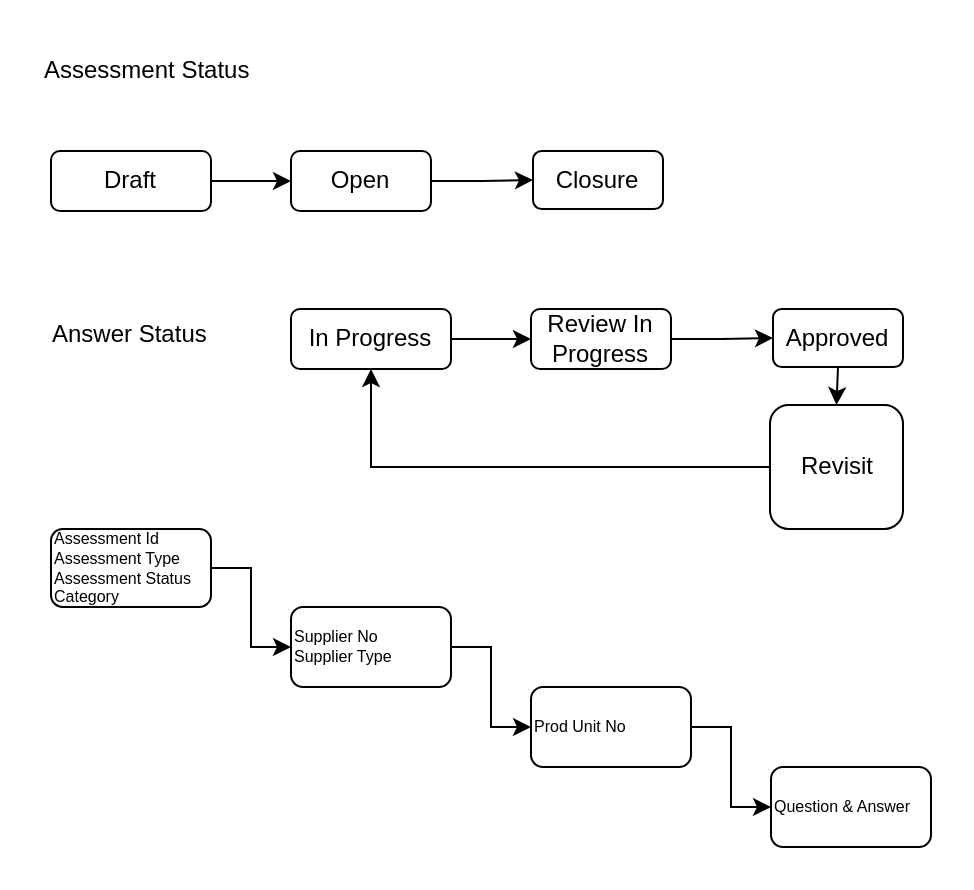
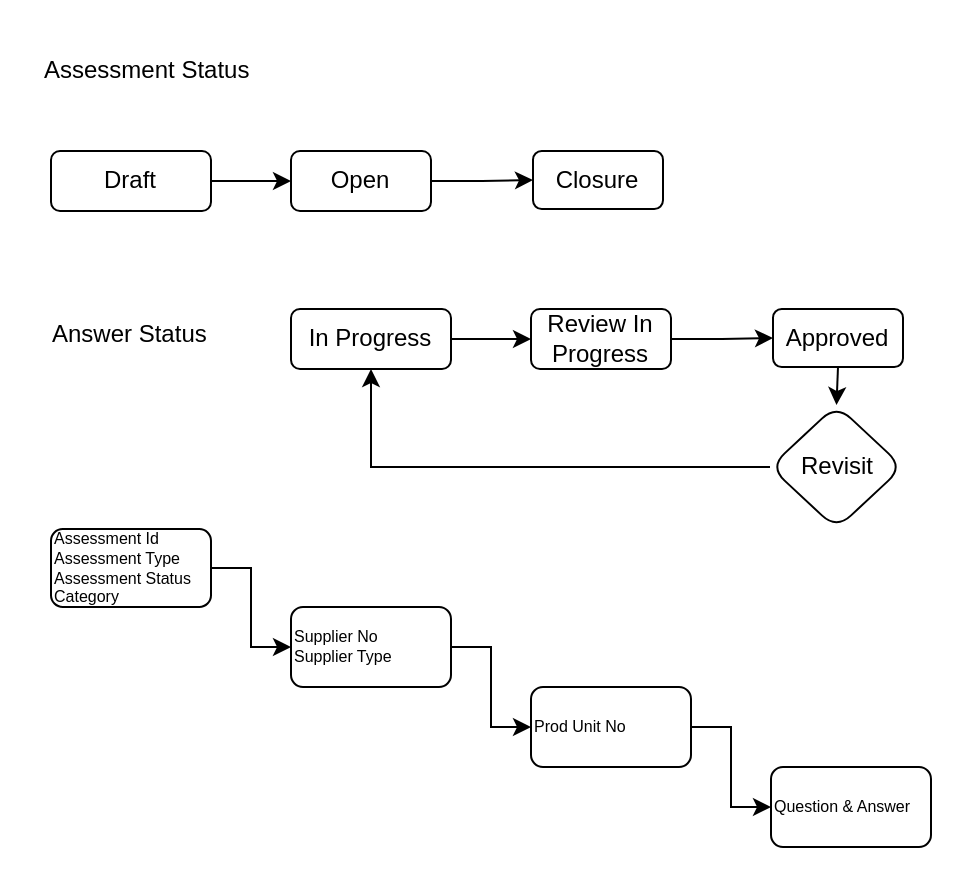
  <mxCell id="0" />
  <mxCell id="1" parent="0" />
  <mxCell id="2" value="" style="edgeStyle=orthogonalEdgeStyle;rounded=0;orthogonalLoop=1;jettySize=auto;html=1;" edge="1" parent="1" source="3" target="5"><mxGeometry relative="1" as="geometry" /></mxCell>
  <mxCell id="3" value="Draft" style="rounded=1;whiteSpace=wrap;html=1;" vertex="1" parent="1"><mxGeometry x="25" y="75" width="80" height="30" as="geometry" /></mxCell>
  <mxCell id="4" value="" style="edgeStyle=orthogonalEdgeStyle;rounded=0;orthogonalLoop=1;jettySize=auto;html=1;" edge="1" parent="1" source="5" target="7"><mxGeometry relative="1" as="geometry" /></mxCell>
  <mxCell id="5" value="Open" style="whiteSpace=wrap;html=1;rounded=1;" vertex="1" parent="1"><mxGeometry x="145" y="75" width="70" height="30" as="geometry" /></mxCell>
  <mxCell id="6" value="Assessment Status" style="text;html=1;strokeColor=none;fillColor=none;align=left;verticalAlign=middle;whiteSpace=wrap;rounded=0;" vertex="1" parent="1"><mxGeometry x="20" y="20" width="120" height="30" as="geometry" /></mxCell>
  <mxCell id="7" value="Closure" style="whiteSpace=wrap;html=1;rounded=1;" vertex="1" parent="1"><mxGeometry x="266" y="75" width="65" height="29" as="geometry" /></mxCell>
  <mxCell id="8" value="" style="edgeStyle=orthogonalEdgeStyle;rounded=0;orthogonalLoop=1;jettySize=auto;html=1;" edge="1" parent="1" source="9" target="11"><mxGeometry relative="1" as="geometry" /></mxCell>
  <mxCell id="9" value="In Progress" style="rounded=1;whiteSpace=wrap;html=1;" vertex="1" parent="1"><mxGeometry x="145" y="154" width="80" height="30" as="geometry" /></mxCell>
  <mxCell id="10" value="" style="edgeStyle=orthogonalEdgeStyle;rounded=0;orthogonalLoop=1;jettySize=auto;html=1;" edge="1" parent="1" source="11" target="14"><mxGeometry relative="1" as="geometry" /></mxCell>
  <mxCell id="11" value="Review In Progress" style="whiteSpace=wrap;html=1;rounded=1;" vertex="1" parent="1"><mxGeometry x="265" y="154" width="70" height="30" as="geometry" /></mxCell>
  <mxCell id="12" value="Answer Status" style="text;html=1;strokeColor=none;fillColor=none;align=left;verticalAlign=middle;whiteSpace=wrap;rounded=0;" vertex="1" parent="1"><mxGeometry x="24" y="152" width="111" height="30" as="geometry" /></mxCell>
  <mxCell id="13" value="" style="edgeStyle=orthogonalEdgeStyle;rounded=0;orthogonalLoop=1;jettySize=auto;html=1;entryX=0.5;entryY=0;entryDx=0;entryDy=0;exitX=0.5;exitY=1;exitDx=0;exitDy=0;" edge="1" parent="1" source="14" target="16"><mxGeometry relative="1" as="geometry"><mxPoint x="525" y="226" as="sourcePoint" /><mxPoint x="471.75" y="233" as="targetPoint" /></mxGeometry></mxCell>
  <mxCell id="14" value="Approved" style="whiteSpace=wrap;html=1;rounded=1;" vertex="1" parent="1"><mxGeometry x="386" y="154" width="65" height="29" as="geometry" /></mxCell>
  <mxCell id="15" style="edgeStyle=orthogonalEdgeStyle;rounded=0;orthogonalLoop=1;jettySize=auto;html=1;entryX=0.5;entryY=1;entryDx=0;entryDy=0;" edge="1" parent="1" source="16" target="9"><mxGeometry relative="1" as="geometry" /></mxCell>
- <mxCell id="16" value="Revisit" style="whiteSpace=wrap;html=1;rounded=1;" vertex="1" parent="1"><mxGeometry x="384.5" y="202" width="66.5" height="62" as="geometry" /></mxCell>
+ <mxCell id="16" value="Revisit" style="rhombus;whiteSpace=wrap;html=1;rounded=1;" vertex="1" parent="1"><mxGeometry x="384.5" y="202" width="66.5" height="62" as="geometry" /></mxCell>
  <mxCell id="17" value="" style="edgeStyle=orthogonalEdgeStyle;rounded=0;orthogonalLoop=1;jettySize=auto;html=1;" edge="1" parent="1" source="18" target="20"><mxGeometry relative="1" as="geometry" /></mxCell>
  <mxCell id="18" value="Assessment Id&lt;br style=&quot;font-size: 8px;&quot;&gt;Assessment Type&lt;br style=&quot;font-size: 8px;&quot;&gt;Assessment Status&lt;br style=&quot;font-size: 8px;&quot;&gt;Category" style="rounded=1;whiteSpace=wrap;html=1;align=left;fontSize=8;" vertex="1" parent="1"><mxGeometry x="25" y="264" width="80" height="39" as="geometry" /></mxCell>
  <mxCell id="19" value="" style="edgeStyle=orthogonalEdgeStyle;rounded=0;orthogonalLoop=1;jettySize=auto;html=1;" edge="1" parent="1" source="20" target="22"><mxGeometry relative="1" as="geometry" /></mxCell>
  <mxCell id="20" value="Supplier No&lt;br style=&quot;font-size: 8px;&quot;&gt;Supplier Type" style="whiteSpace=wrap;html=1;align=left;rounded=1;fontSize=8;" vertex="1" parent="1"><mxGeometry x="145" y="303" width="80" height="40" as="geometry" /></mxCell>
  <mxCell id="21" style="edgeStyle=orthogonalEdgeStyle;rounded=0;orthogonalLoop=1;jettySize=auto;html=1;entryX=0;entryY=0.5;entryDx=0;entryDy=0;fontSize=8;" edge="1" parent="1" source="22" target="23"><mxGeometry relative="1" as="geometry" /></mxCell>
  <mxCell id="22" value="Prod Unit No" style="whiteSpace=wrap;html=1;align=left;rounded=1;fontSize=8;" vertex="1" parent="1"><mxGeometry x="265" y="343" width="80" height="40" as="geometry" /></mxCell>
  <mxCell id="23" value="Question &amp;amp; Answer" style="whiteSpace=wrap;html=1;align=left;rounded=1;fontSize=8;" vertex="1" parent="1"><mxGeometry x="385" y="383" width="80" height="40" as="geometry" /></mxCell>
